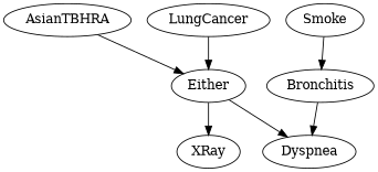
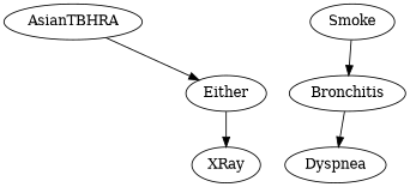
  strict digraph {
    n1 [label=AsianTBHRA]
    Either
    Dyspnea
    XRay
-   LungCancer
    Bronchitis
    Smoke
    n1 -> Either
-   Either -> Dyspnea
    Either -> XRay
-   LungCancer -> Either
    Bronchitis -> Dyspnea
    Smoke -> Bronchitis
  }
